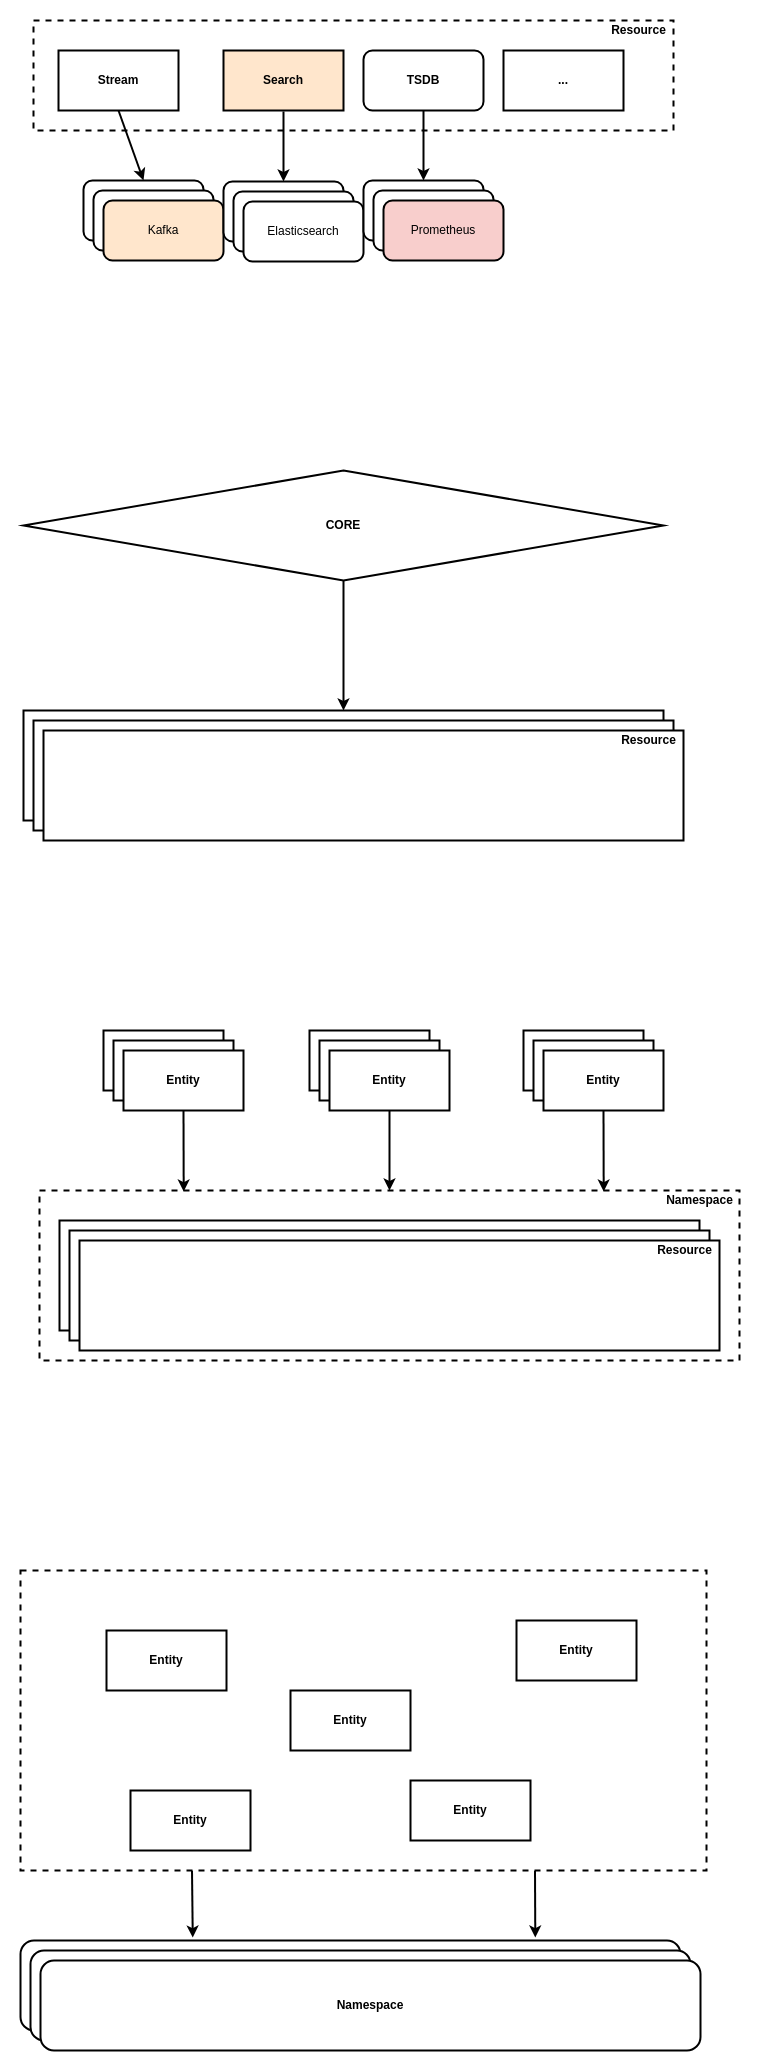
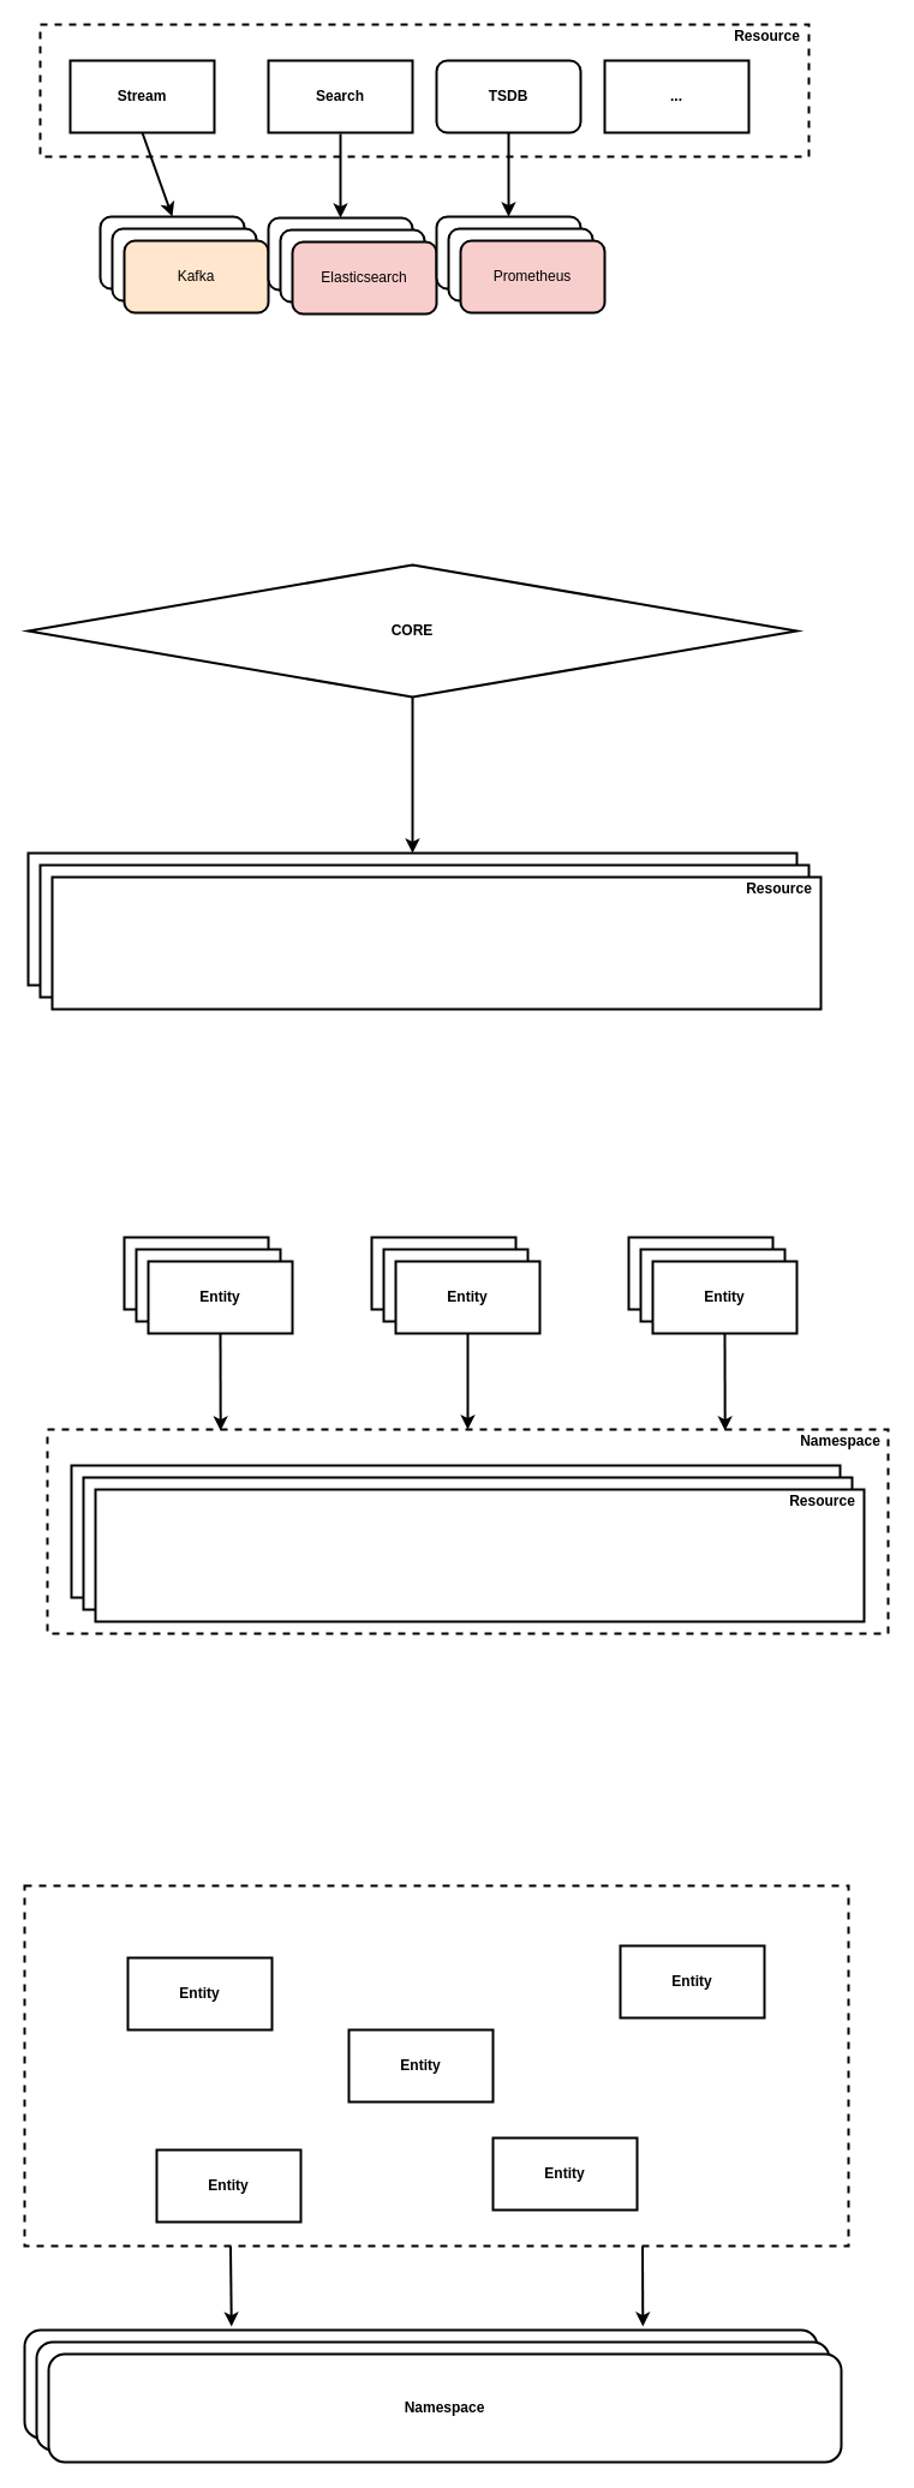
  <mxCell id="0" />
  <mxCell id="1" parent="0" />
  <mxCell id="2" style="edgeStyle=none;html=1;exitX=0.25;exitY=1;exitDx=0;exitDy=0;entryX=0.261;entryY=-0.033;entryDx=0;entryDy=0;entryPerimeter=0;strokeColor=#000000;strokeWidth=2;" edge="1" parent="1" source="4" target="52"><mxGeometry relative="1" as="geometry" /></mxCell>
  <mxCell id="3" style="edgeStyle=none;html=1;exitX=0.75;exitY=1;exitDx=0;exitDy=0;entryX=0.78;entryY=-0.033;entryDx=0;entryDy=0;entryPerimeter=0;strokeColor=#000000;strokeWidth=2;" edge="1" parent="1" source="4" target="52"><mxGeometry relative="1" as="geometry" /></mxCell>
  <mxCell id="4" value="" style="rounded=0;whiteSpace=wrap;html=1;dashed=1;strokeColor=#000000;strokeWidth=2;fillColor=#FFFFFF;" vertex="1" parent="1"><mxGeometry x="20" y="1570" width="686" height="300" as="geometry" /></mxCell>
  <mxCell id="5" value="" style="rounded=0;whiteSpace=wrap;html=1;strokeColor=#000000;strokeWidth=2;fillColor=#FFFFFF;dashed=1;" vertex="1" parent="1"><mxGeometry x="39" y="1190" width="700" height="170" as="geometry" /></mxCell>
  <mxCell id="6" value="" style="rounded=0;whiteSpace=wrap;html=1;fillColor=#FFFFFF;strokeColor=#000000;strokeWidth=2;dashed=1;" vertex="1" parent="1"><mxGeometry x="33" y="20" width="640" height="110" as="geometry" /></mxCell>
  <mxCell id="7" value="&lt;b&gt;&lt;font color=&quot;#000000&quot;&gt;Resource&lt;/font&gt;&lt;/b&gt;" style="text;html=1;align=center;verticalAlign=middle;resizable=0;points=[];autosize=1;strokeColor=none;" vertex="1" parent="1"><mxGeometry x="603" y="20" width="70" height="20" as="geometry" /></mxCell>
  <mxCell id="8" style="edgeStyle=none;html=1;exitX=0.5;exitY=1;exitDx=0;exitDy=0;entryX=0.5;entryY=0;entryDx=0;entryDy=0;strokeColor=#000000;strokeWidth=2;" edge="1" parent="1" source="9" target="17"><mxGeometry relative="1" as="geometry" /></mxCell>
  <mxCell id="9" value="&lt;b&gt;&lt;font color=&quot;#000000&quot;&gt;Stream&lt;/font&gt;&lt;/b&gt;" style="rounded=0;whiteSpace=wrap;html=1;strokeColor=#000000;strokeWidth=2;fillColor=#FFFFFF;" vertex="1" parent="1"><mxGeometry x="58" y="50" width="120" height="60" as="geometry" /></mxCell>
- <mxCell id="10" value="&lt;b&gt;&lt;font color=&quot;#000000&quot;&gt;Search&lt;/font&gt;&lt;/b&gt;" style="rounded=0;whiteSpace=wrap;html=1;strokeColor=#000000;strokeWidth=2;fillColor=#ffe6cc;" vertex="1" parent="1"><mxGeometry x="223" y="50" width="120" height="60" as="geometry" /></mxCell>
+ <mxCell id="10" value="&lt;b&gt;&lt;font color=&quot;#000000&quot;&gt;Search&lt;/font&gt;&lt;/b&gt;" style="rounded=0;whiteSpace=wrap;html=1;strokeColor=#000000;strokeWidth=2;fillColor=#FFFFFF;" vertex="1" parent="1"><mxGeometry x="223" y="50" width="120" height="60" as="geometry" /></mxCell>
  <mxCell id="11" style="edgeStyle=none;html=1;exitX=0.5;exitY=1;exitDx=0;exitDy=0;entryX=0.5;entryY=0;entryDx=0;entryDy=0;strokeColor=#000000;strokeWidth=2;" edge="1" parent="1" source="12" target="24"><mxGeometry relative="1" as="geometry" /></mxCell>
  <mxCell id="12" value="&lt;b&gt;&lt;font color=&quot;#000000&quot;&gt;TSDB&lt;/font&gt;&lt;/b&gt;" style="whiteSpace=wrap;html=1;strokeColor=#000000;strokeWidth=2;fillColor=#FFFFFF;rounded=1;" vertex="1" parent="1"><mxGeometry x="363" y="50" width="120" height="60" as="geometry" /></mxCell>
  <mxCell id="13" value="&lt;font color=&quot;#000000&quot;&gt;&lt;b&gt;...&lt;/b&gt;&lt;/font&gt;" style="rounded=0;whiteSpace=wrap;html=1;strokeColor=#000000;strokeWidth=2;fillColor=#FFFFFF;" vertex="1" parent="1"><mxGeometry x="503" y="50" width="120" height="60" as="geometry" /></mxCell>
  <mxCell id="14" value="" style="rounded=0;whiteSpace=wrap;html=1;fillColor=#FFFFFF;strokeColor=#000000;strokeWidth=2;" vertex="1" parent="1"><mxGeometry x="23" y="710" width="640" height="110" as="geometry" /></mxCell>
  <mxCell id="15" value="" style="rounded=0;whiteSpace=wrap;html=1;fillColor=#FFFFFF;strokeColor=#000000;strokeWidth=2;" vertex="1" parent="1"><mxGeometry x="33" y="720" width="640" height="110" as="geometry" /></mxCell>
  <mxCell id="16" value="" style="rounded=0;whiteSpace=wrap;html=1;fillColor=#FFFFFF;strokeColor=#000000;strokeWidth=2;" vertex="1" parent="1"><mxGeometry x="43" y="730" width="640" height="110" as="geometry" /></mxCell>
  <mxCell id="17" value="" style="rounded=1;whiteSpace=wrap;html=1;strokeColor=#000000;strokeWidth=2;fillColor=#FFFFFF;" vertex="1" parent="1"><mxGeometry x="83" y="180" width="120" height="60" as="geometry" /></mxCell>
  <mxCell id="18" value="" style="rounded=1;whiteSpace=wrap;html=1;strokeColor=#000000;strokeWidth=2;fillColor=#FFFFFF;" vertex="1" parent="1"><mxGeometry x="93" y="190" width="120" height="60" as="geometry" /></mxCell>
  <mxCell id="19" value="&lt;font color=&quot;#000000&quot;&gt;Kafka&lt;/font&gt;" style="rounded=1;whiteSpace=wrap;html=1;strokeColor=#000000;strokeWidth=2;fillColor=#ffe6cc;" vertex="1" parent="1"><mxGeometry x="103" y="200" width="120" height="60" as="geometry" /></mxCell>
  <mxCell id="20" style="edgeStyle=none;html=1;exitX=0.5;exitY=1;exitDx=0;exitDy=0;entryX=0.5;entryY=0;entryDx=0;entryDy=0;strokeColor=#000000;strokeWidth=2;" edge="1" parent="1" target="21"><mxGeometry relative="1" as="geometry"><mxPoint x="283" y="111" as="sourcePoint" /></mxGeometry></mxCell>
  <mxCell id="21" value="" style="rounded=1;whiteSpace=wrap;html=1;strokeColor=#000000;strokeWidth=2;fillColor=#FFFFFF;" vertex="1" parent="1"><mxGeometry x="223" y="181" width="120" height="60" as="geometry" /></mxCell>
  <mxCell id="22" value="" style="rounded=1;whiteSpace=wrap;html=1;strokeColor=#000000;strokeWidth=2;fillColor=#FFFFFF;" vertex="1" parent="1"><mxGeometry x="233" y="191" width="120" height="60" as="geometry" /></mxCell>
- <mxCell id="23" value="&lt;font color=&quot;#000000&quot;&gt;Elasticsearch&lt;/font&gt;" style="rounded=1;whiteSpace=wrap;html=1;strokeColor=#000000;strokeWidth=2;fillColor=#FFFFFF;" vertex="1" parent="1"><mxGeometry x="243" y="201" width="120" height="60" as="geometry" /></mxCell>
+ <mxCell id="23" value="&lt;font color=&quot;#000000&quot;&gt;Elasticsearch&lt;/font&gt;" style="rounded=1;whiteSpace=wrap;html=1;strokeColor=#000000;strokeWidth=2;fillColor=#f8cecc;" vertex="1" parent="1"><mxGeometry x="243" y="201" width="120" height="60" as="geometry" /></mxCell>
  <mxCell id="24" value="" style="rounded=1;whiteSpace=wrap;html=1;strokeColor=#000000;strokeWidth=2;fillColor=#FFFFFF;" vertex="1" parent="1"><mxGeometry x="363" y="180" width="120" height="60" as="geometry" /></mxCell>
  <mxCell id="25" value="" style="rounded=1;whiteSpace=wrap;html=1;strokeColor=#000000;strokeWidth=2;fillColor=#FFFFFF;" vertex="1" parent="1"><mxGeometry x="373" y="190" width="120" height="60" as="geometry" /></mxCell>
  <mxCell id="26" value="&lt;font color=&quot;#000000&quot;&gt;Prometheus&lt;/font&gt;" style="rounded=1;whiteSpace=wrap;html=1;strokeColor=#000000;strokeWidth=2;fillColor=#f8cecc;" vertex="1" parent="1"><mxGeometry x="383" y="200" width="120" height="60" as="geometry" /></mxCell>
  <mxCell id="27" style="edgeStyle=none;html=1;exitX=0.5;exitY=1;exitDx=0;exitDy=0;entryX=0.5;entryY=0;entryDx=0;entryDy=0;strokeColor=#000000;strokeWidth=2;" edge="1" parent="1" source="28" target="14"><mxGeometry relative="1" as="geometry" /></mxCell>
  <mxCell id="28" value="&lt;b&gt;&lt;font color=&quot;#000000&quot;&gt;CORE&lt;/font&gt;&lt;/b&gt;" style="rhombus;whiteSpace=wrap;html=1;fillColor=#FFFFFF;strokeColor=#000000;strokeWidth=2;" vertex="1" parent="1"><mxGeometry x="23" y="470" width="640" height="110" as="geometry" /></mxCell>
  <mxCell id="29" value="&lt;b&gt;&lt;font color=&quot;#000000&quot;&gt;Resource&lt;/font&gt;&lt;/b&gt;" style="text;html=1;align=center;verticalAlign=middle;resizable=0;points=[];autosize=1;strokeColor=none;" vertex="1" parent="1"><mxGeometry x="613" y="730" width="70" height="20" as="geometry" /></mxCell>
  <mxCell id="30" value="" style="rounded=0;whiteSpace=wrap;html=1;strokeColor=#000000;strokeWidth=2;fillColor=#FFFFFF;" vertex="1" parent="1"><mxGeometry x="103" y="1030" width="120" height="60" as="geometry" /></mxCell>
  <mxCell id="31" value="" style="rounded=0;whiteSpace=wrap;html=1;strokeColor=#000000;strokeWidth=2;fillColor=#FFFFFF;" vertex="1" parent="1"><mxGeometry x="113" y="1040" width="120" height="60" as="geometry" /></mxCell>
  <mxCell id="32" style="edgeStyle=none;html=1;exitX=0.5;exitY=1;exitDx=0;exitDy=0;entryX=0.206;entryY=0.006;entryDx=0;entryDy=0;entryPerimeter=0;strokeColor=#000000;strokeWidth=2;" edge="1" parent="1" source="33" target="5"><mxGeometry relative="1" as="geometry" /></mxCell>
  <mxCell id="33" value="&lt;b&gt;&lt;font color=&quot;#000000&quot;&gt;Entity&lt;/font&gt;&lt;/b&gt;" style="rounded=0;whiteSpace=wrap;html=1;strokeColor=#000000;strokeWidth=2;fillColor=#FFFFFF;" vertex="1" parent="1"><mxGeometry x="123" y="1050" width="120" height="60" as="geometry" /></mxCell>
  <mxCell id="34" value="" style="rounded=0;whiteSpace=wrap;html=1;strokeColor=#000000;strokeWidth=2;fillColor=#FFFFFF;" vertex="1" parent="1"><mxGeometry x="309" y="1030" width="120" height="60" as="geometry" /></mxCell>
  <mxCell id="35" value="" style="rounded=0;whiteSpace=wrap;html=1;strokeColor=#000000;strokeWidth=2;fillColor=#FFFFFF;" vertex="1" parent="1"><mxGeometry x="319" y="1040" width="120" height="60" as="geometry" /></mxCell>
  <mxCell id="36" style="edgeStyle=none;html=1;exitX=0.5;exitY=1;exitDx=0;exitDy=0;entryX=0.5;entryY=0;entryDx=0;entryDy=0;strokeColor=#000000;strokeWidth=2;" edge="1" parent="1" source="37" target="5"><mxGeometry relative="1" as="geometry" /></mxCell>
  <mxCell id="37" value="&lt;b&gt;&lt;font color=&quot;#000000&quot;&gt;Entity&lt;/font&gt;&lt;/b&gt;" style="rounded=0;whiteSpace=wrap;html=1;strokeColor=#000000;strokeWidth=2;fillColor=#FFFFFF;" vertex="1" parent="1"><mxGeometry x="329" y="1050" width="120" height="60" as="geometry" /></mxCell>
  <mxCell id="38" value="" style="rounded=0;whiteSpace=wrap;html=1;strokeColor=#000000;strokeWidth=2;fillColor=#FFFFFF;" vertex="1" parent="1"><mxGeometry x="523" y="1030" width="120" height="60" as="geometry" /></mxCell>
  <mxCell id="39" value="" style="rounded=0;whiteSpace=wrap;html=1;strokeColor=#000000;strokeWidth=2;fillColor=#FFFFFF;" vertex="1" parent="1"><mxGeometry x="533" y="1040" width="120" height="60" as="geometry" /></mxCell>
  <mxCell id="40" style="edgeStyle=none;html=1;exitX=0.5;exitY=1;exitDx=0;exitDy=0;entryX=0.806;entryY=0.006;entryDx=0;entryDy=0;entryPerimeter=0;strokeColor=#000000;strokeWidth=2;" edge="1" parent="1" source="41" target="5"><mxGeometry relative="1" as="geometry" /></mxCell>
  <mxCell id="41" value="&lt;b&gt;&lt;font color=&quot;#000000&quot;&gt;Entity&lt;/font&gt;&lt;/b&gt;" style="rounded=0;whiteSpace=wrap;html=1;strokeColor=#000000;strokeWidth=2;fillColor=#FFFFFF;" vertex="1" parent="1"><mxGeometry x="543" y="1050" width="120" height="60" as="geometry" /></mxCell>
  <mxCell id="42" value="" style="rounded=0;whiteSpace=wrap;html=1;fillColor=#FFFFFF;strokeColor=#000000;strokeWidth=2;" vertex="1" parent="1"><mxGeometry x="59" y="1220" width="640" height="110" as="geometry" /></mxCell>
  <mxCell id="43" value="" style="rounded=0;whiteSpace=wrap;html=1;fillColor=#FFFFFF;strokeColor=#000000;strokeWidth=2;" vertex="1" parent="1"><mxGeometry x="69" y="1230" width="640" height="110" as="geometry" /></mxCell>
  <mxCell id="44" value="" style="rounded=0;whiteSpace=wrap;html=1;fillColor=#FFFFFF;strokeColor=#000000;strokeWidth=2;" vertex="1" parent="1"><mxGeometry x="79" y="1240" width="640" height="110" as="geometry" /></mxCell>
  <mxCell id="45" value="&lt;b&gt;&lt;font color=&quot;#000000&quot;&gt;Resource&lt;/font&gt;&lt;/b&gt;" style="text;html=1;align=center;verticalAlign=middle;resizable=0;points=[];autosize=1;strokeColor=none;" vertex="1" parent="1"><mxGeometry x="649" y="1240" width="70" height="20" as="geometry" /></mxCell>
  <mxCell id="46" value="&lt;b&gt;&lt;font color=&quot;#000000&quot;&gt;Namespace&lt;/font&gt;&lt;/b&gt;" style="text;html=1;align=center;verticalAlign=middle;resizable=0;points=[];autosize=1;strokeColor=none;" vertex="1" parent="1"><mxGeometry x="659" y="1190" width="80" height="20" as="geometry" /></mxCell>
  <mxCell id="47" value="&lt;b&gt;&lt;font color=&quot;#000000&quot;&gt;Entity&lt;/font&gt;&lt;/b&gt;" style="rounded=0;whiteSpace=wrap;html=1;strokeColor=#000000;strokeWidth=2;fillColor=#FFFFFF;" vertex="1" parent="1"><mxGeometry x="290" y="1690" width="120" height="60" as="geometry" /></mxCell>
  <mxCell id="48" value="&lt;b&gt;&lt;font color=&quot;#000000&quot;&gt;Entity&lt;/font&gt;&lt;/b&gt;" style="rounded=0;whiteSpace=wrap;html=1;strokeColor=#000000;strokeWidth=2;fillColor=#FFFFFF;" vertex="1" parent="1"><mxGeometry x="410" y="1780" width="120" height="60" as="geometry" /></mxCell>
  <mxCell id="49" value="&lt;b&gt;&lt;font color=&quot;#000000&quot;&gt;Entity&lt;/font&gt;&lt;/b&gt;" style="rounded=0;whiteSpace=wrap;html=1;strokeColor=#000000;strokeWidth=2;fillColor=#FFFFFF;" vertex="1" parent="1"><mxGeometry x="130" y="1790" width="120" height="60" as="geometry" /></mxCell>
  <mxCell id="50" value="&lt;b&gt;&lt;font color=&quot;#000000&quot;&gt;Entity&lt;/font&gt;&lt;/b&gt;" style="rounded=0;whiteSpace=wrap;html=1;strokeColor=#000000;strokeWidth=2;fillColor=#FFFFFF;" vertex="1" parent="1"><mxGeometry x="516" y="1620" width="120" height="60" as="geometry" /></mxCell>
  <mxCell id="51" value="&lt;b&gt;&lt;font color=&quot;#000000&quot;&gt;Entity&lt;/font&gt;&lt;/b&gt;" style="rounded=0;whiteSpace=wrap;html=1;strokeColor=#000000;strokeWidth=2;fillColor=#FFFFFF;" vertex="1" parent="1"><mxGeometry x="106" y="1630" width="120" height="60" as="geometry" /></mxCell>
  <mxCell id="52" value="" style="rounded=1;whiteSpace=wrap;html=1;strokeColor=#000000;strokeWidth=2;fillColor=#FFFFFF;" vertex="1" parent="1"><mxGeometry x="20" y="1940" width="660" height="90" as="geometry" /></mxCell>
  <mxCell id="53" value="" style="rounded=1;whiteSpace=wrap;html=1;strokeColor=#000000;strokeWidth=2;fillColor=#FFFFFF;" vertex="1" parent="1"><mxGeometry x="30" y="1950" width="660" height="90" as="geometry" /></mxCell>
  <mxCell id="54" value="&lt;b&gt;&lt;font color=&quot;#000000&quot;&gt;Namespace&lt;/font&gt;&lt;/b&gt;" style="rounded=1;whiteSpace=wrap;html=1;strokeColor=#000000;strokeWidth=2;fillColor=#FFFFFF;" vertex="1" parent="1"><mxGeometry x="40" y="1960" width="660" height="90" as="geometry" /></mxCell>
